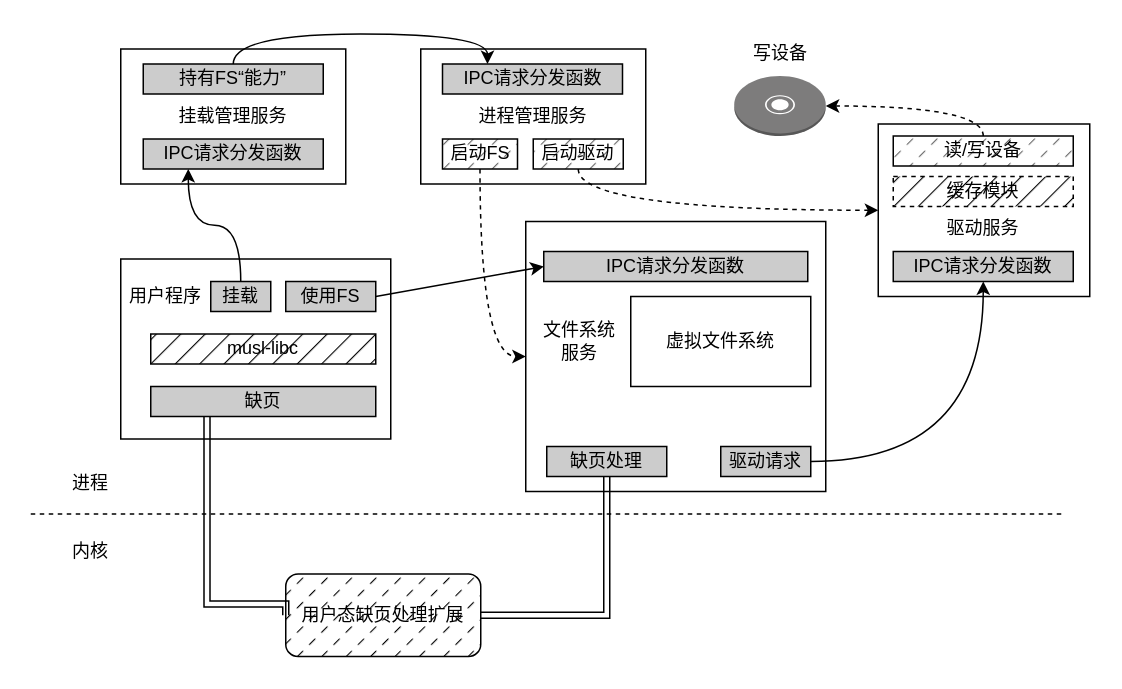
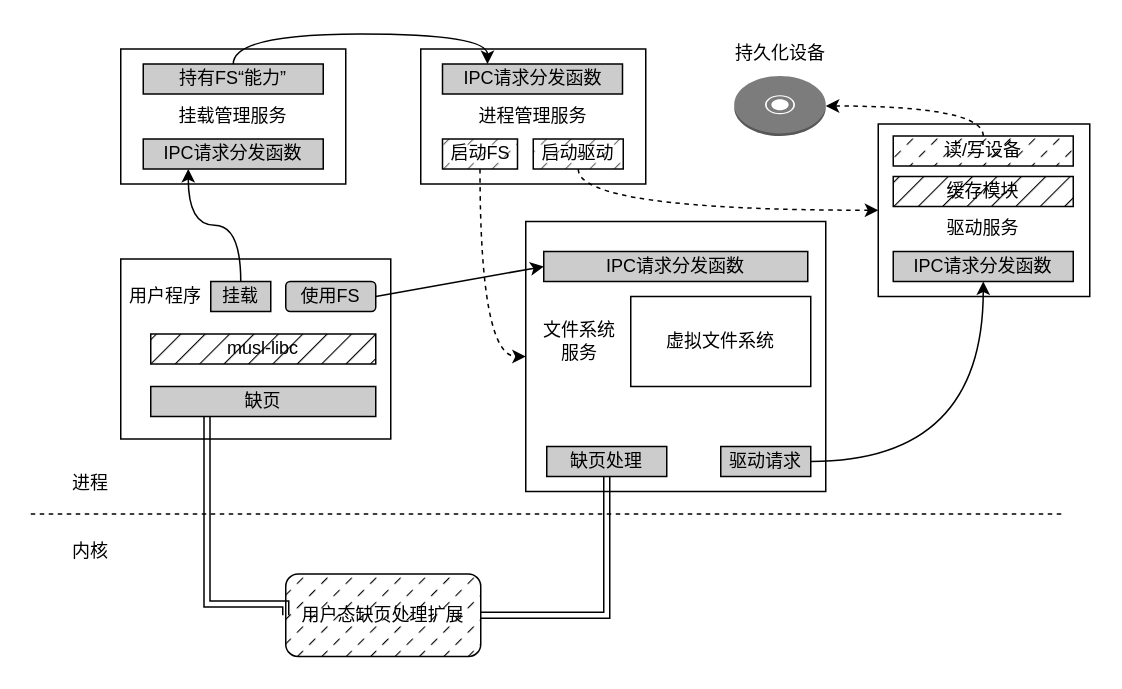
  <mxCell id="0" />
  <mxCell id="1" parent="0" />
  <mxCell id="2" value="挂载管理服务" style="rounded=0;whiteSpace=wrap;html=1;" parent="1" vertex="1"><mxGeometry x="80" y="32" width="150" height="90" as="geometry" /></mxCell>
  <mxCell id="3" value="" style="rounded=0;whiteSpace=wrap;html=1;" parent="1" vertex="1"><mxGeometry x="80" y="172" width="180" height="120" as="geometry" /></mxCell>
  <mxCell id="4" value="" style="rounded=0;whiteSpace=wrap;html=1;" parent="1" vertex="1"><mxGeometry x="350" y="147" width="200" height="180" as="geometry" /></mxCell>
  <mxCell id="5" value="" style="rounded=0;whiteSpace=wrap;html=1;" parent="1" vertex="1"><mxGeometry x="585" y="82" width="141" height="115" as="geometry" /></mxCell>
  <mxCell id="6" value="进程管理服务" style="rounded=0;whiteSpace=wrap;html=1;" parent="1" vertex="1"><mxGeometry x="280" y="32" width="150" height="90" as="geometry" /></mxCell>
  <mxCell id="7" value="" style="outlineConnect=0;dashed=0;verticalLabelPosition=bottom;verticalAlign=top;align=center;html=1;shape=mxgraph.aws3.disk;fillColor=#7D7C7C;gradientColor=none;" parent="1" vertex="1"><mxGeometry x="489" y="50" width="61" height="40" as="geometry" /></mxCell>
- <mxCell id="8" value="写设备" style="text;html=1;strokeColor=none;fillColor=none;align=center;verticalAlign=middle;whiteSpace=wrap;rounded=0;" parent="1" vertex="1"><mxGeometry x="474.5" y="20" width="90" height="30" as="geometry" /></mxCell>
+ <mxCell id="8" value="持久化设备" style="text;html=1;strokeColor=none;fillColor=none;align=center;verticalAlign=middle;whiteSpace=wrap;rounded=0;" parent="1" vertex="1"><mxGeometry x="474.5" y="20" width="90" height="30" as="geometry" /></mxCell>
  <mxCell id="9" value="musl-libc" style="rounded=0;whiteSpace=wrap;html=1;fillColor=#000000;fillStyle=hatch;" parent="1" vertex="1"><mxGeometry x="100" y="222" width="150" height="20" as="geometry" /></mxCell>
  <mxCell id="10" value="IPC请求分发函数" style="rounded=0;whiteSpace=wrap;html=1;fillColor=#CCCCCC;" parent="1" vertex="1"><mxGeometry x="362" y="167" width="176" height="20" as="geometry" /></mxCell>
  <mxCell id="11" value="IPC请求分发函数" style="rounded=0;whiteSpace=wrap;html=1;fillColor=#CCCCCC;" parent="1" vertex="1"><mxGeometry x="595" y="167" width="120" height="20" as="geometry" /></mxCell>
  <mxCell id="12" value="IPC请求分发函数" style="rounded=0;whiteSpace=wrap;html=1;fillColor=#CCCCCC;" parent="1" vertex="1"><mxGeometry x="95" y="92" width="120" height="20" as="geometry" /></mxCell>
  <mxCell id="13" value="IPC请求分发函数" style="rounded=0;whiteSpace=wrap;html=1;fillColor=#CCCCCC;" parent="1" vertex="1"><mxGeometry x="294.5" y="42" width="120" height="20" as="geometry" /></mxCell>
  <mxCell id="14" style="edgeStyle=orthogonalEdgeStyle;curved=1;rounded=0;orthogonalLoop=1;jettySize=auto;html=1;exitX=0.5;exitY=0;exitDx=0;exitDy=0;entryX=0.25;entryY=0;entryDx=0;entryDy=0;" parent="1" source="15" target="13" edge="1"><mxGeometry relative="1" as="geometry" /></mxCell>
  <mxCell id="15" value="持有FS“能力”" style="rounded=0;whiteSpace=wrap;html=1;fillColor=#CCCCCC;" parent="1" vertex="1"><mxGeometry x="95" y="42" width="120" height="20" as="geometry" /></mxCell>
  <mxCell id="16" style="edgeStyle=orthogonalEdgeStyle;curved=1;rounded=0;orthogonalLoop=1;jettySize=auto;html=1;exitX=0.5;exitY=1;exitDx=0;exitDy=0;entryX=0;entryY=0.5;entryDx=0;entryDy=0;dashed=1;" parent="1" source="17" target="4" edge="1"><mxGeometry relative="1" as="geometry" /></mxCell>
  <mxCell id="17" value="启动FS" style="rounded=0;whiteSpace=wrap;html=1;fillStyle=dashed;fillColor=#666666;" parent="1" vertex="1"><mxGeometry x="294.5" y="92" width="50" height="20" as="geometry" /></mxCell>
  <mxCell id="18" style="edgeStyle=orthogonalEdgeStyle;curved=1;rounded=0;orthogonalLoop=1;jettySize=auto;html=1;exitX=0.5;exitY=0;exitDx=0;exitDy=0;dashed=1;" parent="1" source="19" target="7" edge="1"><mxGeometry relative="1" as="geometry" /></mxCell>
- <mxCell id="19" value="读/写设备" style="rounded=0;whiteSpace=wrap;html=1;fillStyle=dashed;fillColor=#666666;" parent="1" vertex="1"><mxGeometry x="595" y="90" width="120" height="20" as="geometry" /></mxCell>
+ <mxCell id="19" value="读/写设备" style="rounded=0;whiteSpace=wrap;html=1;fillStyle=dashed;fillColor=#000000;" parent="1" vertex="1"><mxGeometry x="595" y="90" width="120" height="20" as="geometry" /></mxCell>
  <mxCell id="20" style="edgeStyle=orthogonalEdgeStyle;rounded=0;orthogonalLoop=1;jettySize=auto;html=1;exitX=0.5;exitY=0;exitDx=0;exitDy=0;entryX=0.25;entryY=1;entryDx=0;entryDy=0;curved=1;" parent="1" source="21" target="12" edge="1"><mxGeometry relative="1" as="geometry" /></mxCell>
  <mxCell id="21" value="挂载" style="rounded=0;whiteSpace=wrap;html=1;fillColor=#CCCCCC;" parent="1" vertex="1"><mxGeometry x="140" y="187" width="40" height="20" as="geometry" /></mxCell>
  <mxCell id="22" style="rounded=0;orthogonalLoop=1;jettySize=auto;html=1;exitX=1;exitY=0.5;exitDx=0;exitDy=0;entryX=0;entryY=0.5;entryDx=0;entryDy=0;" edge="1" parent="1" source="23" target="10"><mxGeometry relative="1" as="geometry" /></mxCell>
- <mxCell id="23" value="使用FS" style="rounded=0;whiteSpace=wrap;html=1;fillColor=#CCCCCC;" parent="1" vertex="1"><mxGeometry x="190" y="187" width="60" height="20" as="geometry" /></mxCell>
+ <mxCell id="23" value="使用FS" style="whiteSpace=wrap;html=1;fillColor=#CCCCCC;rounded=1;" parent="1" vertex="1"><mxGeometry x="190" y="187" width="60" height="20" as="geometry" /></mxCell>
  <mxCell id="24" style="edgeStyle=orthogonalEdgeStyle;curved=1;rounded=0;orthogonalLoop=1;jettySize=auto;html=1;exitX=0.5;exitY=1;exitDx=0;exitDy=0;entryX=0;entryY=0.5;entryDx=0;entryDy=0;dashed=1;" parent="1" source="25" target="5" edge="1"><mxGeometry relative="1" as="geometry" /></mxCell>
  <mxCell id="25" value="启动驱动" style="rounded=0;whiteSpace=wrap;html=1;fillStyle=dashed;fillColor=#666666;" parent="1" vertex="1"><mxGeometry x="355" y="92" width="60" height="20" as="geometry" /></mxCell>
  <mxCell id="26" style="edgeStyle=orthogonalEdgeStyle;curved=1;rounded=0;orthogonalLoop=1;jettySize=auto;html=1;exitX=1;exitY=0.5;exitDx=0;exitDy=0;entryX=0.5;entryY=1;entryDx=0;entryDy=0;" parent="1" source="27" target="11" edge="1"><mxGeometry relative="1" as="geometry" /></mxCell>
  <mxCell id="27" value="驱动请求" style="rounded=0;whiteSpace=wrap;html=1;fillColor=#CCCCCC;" parent="1" vertex="1"><mxGeometry x="480" y="297" width="60" height="20" as="geometry" /></mxCell>
  <mxCell id="28" value="虚拟文件系统" style="rounded=0;whiteSpace=wrap;html=1;" parent="1" vertex="1"><mxGeometry x="420" y="197" width="120" height="60" as="geometry" /></mxCell>
  <mxCell id="29" value="文件系统服务" style="text;html=1;strokeColor=none;fillColor=none;align=center;verticalAlign=middle;whiteSpace=wrap;rounded=0;" parent="1" vertex="1"><mxGeometry x="356" y="212" width="60" height="30" as="geometry" /></mxCell>
- <mxCell id="30" value="缓存模块" style="rounded=0;whiteSpace=wrap;html=1;fillColor=#000000;fillStyle=hatch;dashed=1;" parent="1" vertex="1"><mxGeometry x="595" y="117" width="120" height="20" as="geometry" /></mxCell>
+ <mxCell id="30" value="缓存模块" style="rounded=0;whiteSpace=wrap;html=1;fillColor=#000000;fillStyle=hatch;" parent="1" vertex="1"><mxGeometry x="595" y="117" width="120" height="20" as="geometry" /></mxCell>
  <mxCell id="31" value="" style="endArrow=none;dashed=1;html=1;rounded=0;" parent="1" edge="1"><mxGeometry width="50" height="50" relative="1" as="geometry"><mxPoint x="20" y="342" as="sourcePoint" /><mxPoint x="710" y="342" as="targetPoint" /></mxGeometry></mxCell>
  <mxCell id="32" value="进程" style="text;html=1;strokeColor=none;fillColor=none;align=center;verticalAlign=middle;whiteSpace=wrap;rounded=0;fillStyle=hatch;" parent="1" vertex="1"><mxGeometry x="30" y="307" width="60" height="30" as="geometry" /></mxCell>
  <mxCell id="33" value="内核" style="text;html=1;strokeColor=none;fillColor=none;align=center;verticalAlign=middle;whiteSpace=wrap;rounded=0;fillStyle=hatch;" parent="1" vertex="1"><mxGeometry x="30" y="352" width="60" height="30" as="geometry" /></mxCell>
  <mxCell id="34" style="edgeStyle=orthogonalEdgeStyle;curved=1;rounded=0;orthogonalLoop=1;jettySize=auto;html=1;exitX=1;exitY=0.5;exitDx=0;exitDy=0;entryX=0.5;entryY=1;entryDx=0;entryDy=0;shape=link;" parent="1" source="35" target="38" edge="1"><mxGeometry relative="1" as="geometry" /></mxCell>
  <mxCell id="35" value="用户态缺页处理扩展" style="rounded=1;whiteSpace=wrap;html=1;fillStyle=dashed;fillColor=#000000;" parent="1" vertex="1"><mxGeometry x="190" y="382" width="130" height="55" as="geometry" /></mxCell>
  <mxCell id="36" style="edgeStyle=orthogonalEdgeStyle;rounded=0;orthogonalLoop=1;jettySize=auto;html=1;exitX=0.25;exitY=1;exitDx=0;exitDy=0;entryX=0;entryY=0.5;entryDx=0;entryDy=0;curved=1;shape=link;" parent="1" source="37" target="35" edge="1"><mxGeometry relative="1" as="geometry"><Array as="points"><mxPoint x="138" y="402" /></Array></mxGeometry></mxCell>
  <mxCell id="37" value="缺页" style="rounded=0;whiteSpace=wrap;html=1;fillColor=#CCCCCC;" parent="1" vertex="1"><mxGeometry x="100" y="257" width="150" height="20" as="geometry" /></mxCell>
  <mxCell id="38" value="缺页处理" style="rounded=0;whiteSpace=wrap;html=1;fillColor=#CCCCCC;" parent="1" vertex="1"><mxGeometry x="364" y="297" width="80" height="20" as="geometry" /></mxCell>
  <mxCell id="39" value="用户程序" style="text;html=1;strokeColor=none;fillColor=none;align=center;verticalAlign=middle;whiteSpace=wrap;rounded=0;" vertex="1" parent="1"><mxGeometry x="80" y="182" width="60" height="30" as="geometry" /></mxCell>
  <mxCell id="40" style="edgeStyle=none;rounded=0;orthogonalLoop=1;jettySize=auto;html=1;exitX=0.75;exitY=1;exitDx=0;exitDy=0;" edge="1" parent="1" source="30" target="30"><mxGeometry relative="1" as="geometry" /></mxCell>
  <mxCell id="41" value="驱动服务" style="text;html=1;strokeColor=none;fillColor=none;align=center;verticalAlign=middle;whiteSpace=wrap;rounded=0;" vertex="1" parent="1"><mxGeometry x="625" y="137" width="60" height="30" as="geometry" /></mxCell>
